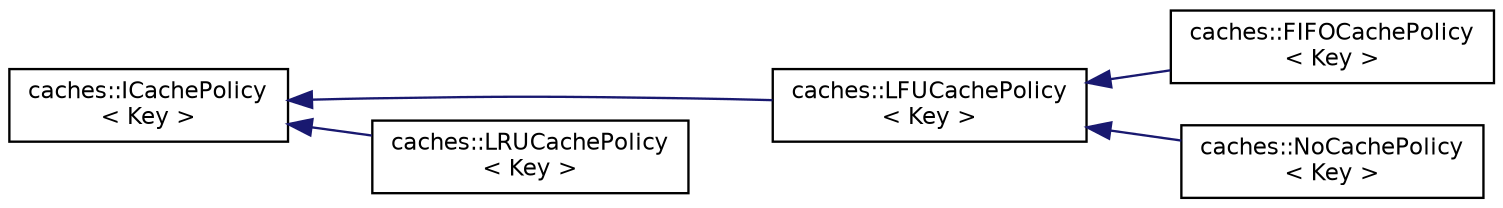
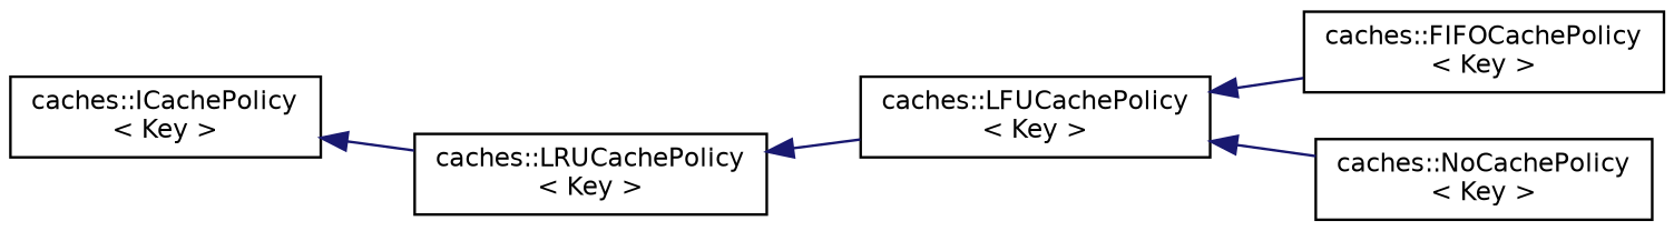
  digraph {
    rankdir=LR
    node [color=black fillcolor=white fontname=Helvetica fontsize=10 shape=record style=filled]
    edge [color=midnightblue dir=back fontname=Helvetica fontsize=10 labelfontname=Helvetica labelfontsize=10 style=solid]
    n1 [height=0.2 label="caches::ICachePolicy\l\< Key \>" width=0.4]
    n2 [height=0.2 label="caches::LFUCachePolicy\l\< Key \>" width=0.4]
    n3 [height=0.2 label="caches::LRUCachePolicy\l\< Key \>" width=0.4]
    n4 [height=0.2 label="caches::FIFOCachePolicy\l\< Key \>" width=0.4]
    n5 [height=0.2 label="caches::NoCachePolicy\l\< Key \>" width=0.4]
-   n1 -> n2
+   n3 -> n2
    n1 -> n3
    n2 -> n4
    n2 -> n5
  }
